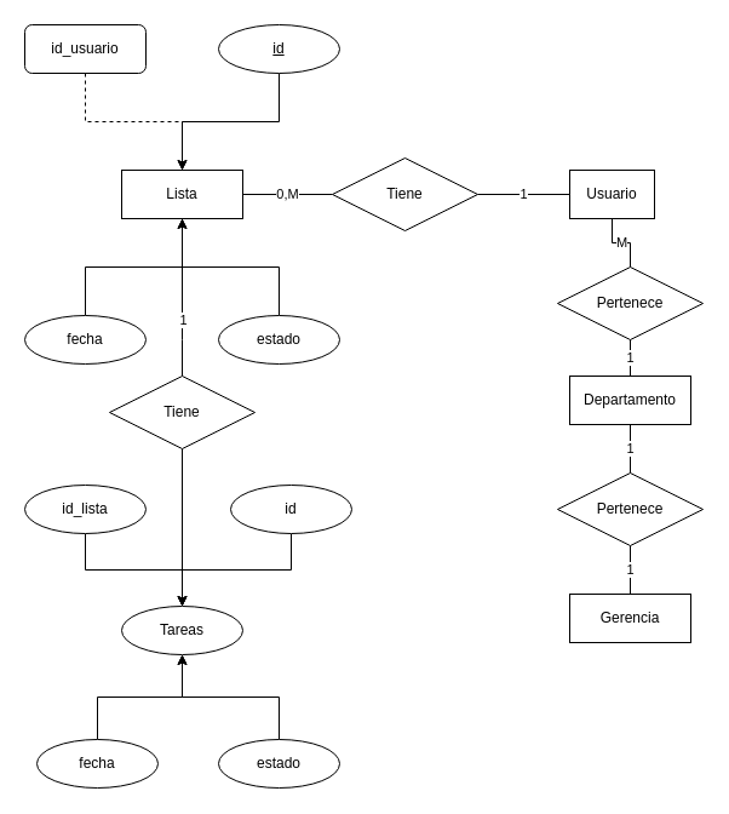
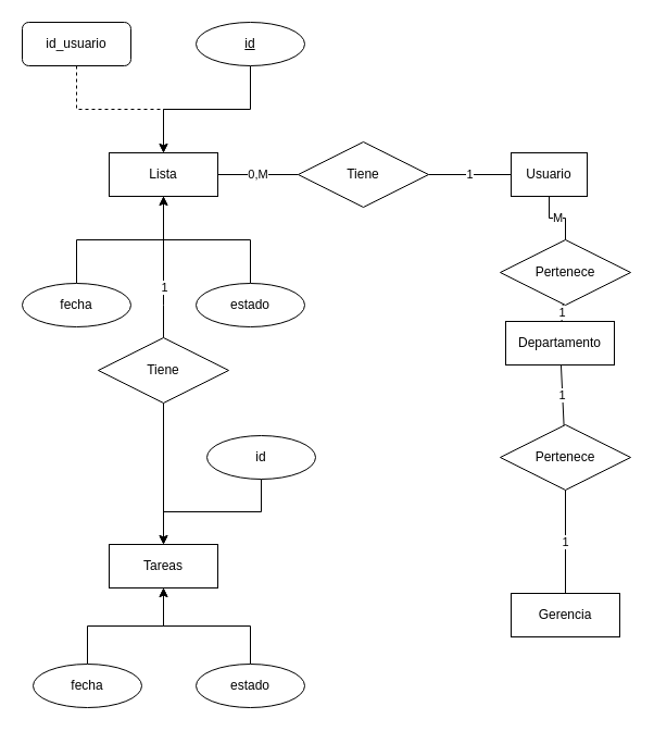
  <mxCell id="0" />
  <mxCell id="1" parent="0" />
  <mxCell id="2" value="Lista" style="whiteSpace=wrap;html=1;align=center;" vertex="1" parent="1"><mxGeometry x="100" y="140" width="100" height="40" as="geometry" /></mxCell>
- <mxCell id="3" value="Gerencia&lt;br&gt;" style="whiteSpace=wrap;html=1;align=center;" vertex="1" parent="1"><mxGeometry x="470" y="490" width="100" height="40" as="geometry" /></mxCell>
+ <mxCell id="3" value="Gerencia&lt;br&gt;" style="whiteSpace=wrap;html=1;align=center;" vertex="1" parent="1"><mxGeometry x="470" y="545" width="100" height="40" as="geometry" /></mxCell>
  <mxCell id="4" value="1&lt;br&gt;" style="edgeStyle=none;rounded=0;sketch=0;orthogonalLoop=1;jettySize=auto;html=1;shadow=0;endArrow=none;endFill=0;" edge="1" parent="1" source="5" target="26"><mxGeometry relative="1" as="geometry" /></mxCell>
- <mxCell id="5" value="Departamento" style="whiteSpace=wrap;html=1;align=center;" vertex="1" parent="1"><mxGeometry x="470" y="310" width="100" height="40" as="geometry" /></mxCell>
+ <mxCell id="5" value="Departamento" style="whiteSpace=wrap;html=1;align=center;" vertex="1" parent="1"><mxGeometry x="465" y="295" width="100" height="40" as="geometry" /></mxCell>
  <mxCell id="6" value="1" style="edgeStyle=orthogonalEdgeStyle;rounded=0;orthogonalLoop=1;jettySize=auto;html=1;endArrow=none;endFill=0;" edge="1" parent="1" source="8" target="17"><mxGeometry relative="1" as="geometry" /></mxCell>
  <mxCell id="7" value="M" style="edgeStyle=elbowEdgeStyle;rounded=0;sketch=0;orthogonalLoop=1;jettySize=auto;elbow=vertical;html=1;shadow=0;endArrow=none;endFill=0;" edge="1" parent="1" source="8" target="19"><mxGeometry relative="1" as="geometry" /></mxCell>
  <mxCell id="8" value="Usuario" style="whiteSpace=wrap;html=1;align=center;" vertex="1" parent="1"><mxGeometry x="470" y="140" width="70" height="40" as="geometry" /></mxCell>
  <mxCell id="9" style="edgeStyle=elbowEdgeStyle;rounded=0;orthogonalLoop=1;jettySize=auto;elbow=vertical;html=1;entryX=0.5;entryY=0;entryDx=0;entryDy=0;dashed=1;" edge="1" parent="1" source="10" target="2"><mxGeometry relative="1" as="geometry" /></mxCell>
  <mxCell id="10" value="id_usuario" style="whiteSpace=wrap;html=1;align=center;rounded=1;" vertex="1" parent="1"><mxGeometry x="20" y="20" width="100" height="40" as="geometry" /></mxCell>
  <mxCell id="11" style="edgeStyle=elbowEdgeStyle;rounded=0;sketch=0;orthogonalLoop=1;jettySize=auto;elbow=vertical;html=1;entryX=0.5;entryY=1;entryDx=0;entryDy=0;shadow=0;" edge="1" parent="1" source="12" target="2"><mxGeometry relative="1" as="geometry" /></mxCell>
  <mxCell id="12" value="fecha" style="ellipse;whiteSpace=wrap;html=1;align=center;" vertex="1" parent="1"><mxGeometry x="20" y="260" width="100" height="40" as="geometry" /></mxCell>
  <mxCell id="13" style="edgeStyle=elbowEdgeStyle;rounded=0;sketch=0;orthogonalLoop=1;jettySize=auto;elbow=vertical;html=1;shadow=0;exitX=0.5;exitY=0;exitDx=0;exitDy=0;" edge="1" parent="1" source="27"><mxGeometry relative="1" as="geometry"><mxPoint x="150" y="180" as="targetPoint" /><mxPoint x="210" y="240" as="sourcePoint" /></mxGeometry></mxCell>
  <mxCell id="14" style="edgeStyle=elbowEdgeStyle;rounded=0;orthogonalLoop=1;jettySize=auto;elbow=vertical;html=1;" edge="1" parent="1" source="15"><mxGeometry relative="1" as="geometry"><mxPoint x="150" y="140" as="targetPoint" /></mxGeometry></mxCell>
  <mxCell id="15" value="id&lt;br&gt;" style="ellipse;whiteSpace=wrap;html=1;align=center;fontStyle=4;" vertex="1" parent="1"><mxGeometry x="180" y="20" width="100" height="40" as="geometry" /></mxCell>
  <mxCell id="16" value="0,M" style="edgeStyle=orthogonalEdgeStyle;rounded=0;orthogonalLoop=1;jettySize=auto;html=1;shadow=0;sketch=0;endArrow=none;endFill=0;" edge="1" parent="1" source="17" target="2"><mxGeometry relative="1" as="geometry" /></mxCell>
  <mxCell id="17" value="Tiene" style="shape=rhombus;perimeter=rhombusPerimeter;whiteSpace=wrap;html=1;align=center;" vertex="1" parent="1"><mxGeometry x="274" y="130" width="120" height="60" as="geometry" /></mxCell>
  <mxCell id="18" value="1&lt;br&gt;" style="rounded=0;sketch=0;orthogonalLoop=1;jettySize=auto;elbow=vertical;html=1;shadow=0;endArrow=none;endFill=0;" edge="1" parent="1" source="19" target="5"><mxGeometry relative="1" as="geometry" /></mxCell>
  <mxCell id="19" value="Pertenece" style="shape=rhombus;perimeter=rhombusPerimeter;whiteSpace=wrap;html=1;align=center;" vertex="1" parent="1"><mxGeometry x="460" y="220" width="120" height="60" as="geometry" /></mxCell>
  <mxCell id="20" style="edgeStyle=elbowEdgeStyle;rounded=0;sketch=0;orthogonalLoop=1;jettySize=auto;elbow=vertical;html=1;exitX=0.5;exitY=1;exitDx=0;exitDy=0;shadow=1;" edge="1" parent="1" source="12" target="12"><mxGeometry relative="1" as="geometry" /></mxCell>
  <mxCell id="21" value="" style="edgeStyle=none;rounded=0;sketch=0;orthogonalLoop=1;jettySize=auto;html=1;shadow=0;endArrow=none;endFill=0;entryX=0.5;entryY=1;entryDx=0;entryDy=0;" edge="1" parent="1" source="24" target="2"><mxGeometry relative="1" as="geometry"><mxPoint x="150" y="240" as="targetPoint" /><Array as="points"><mxPoint x="150" y="280" /></Array></mxGeometry></mxCell>
  <mxCell id="22" value="1&lt;br&gt;" style="edgeLabel;html=1;align=center;verticalAlign=middle;resizable=0;points=[];" vertex="1" connectable="0" parent="21"><mxGeometry x="-0.274" relative="1" as="geometry"><mxPoint as="offset" /></mxGeometry></mxCell>
  <mxCell id="23" style="edgeStyle=orthogonalEdgeStyle;rounded=0;sketch=0;orthogonalLoop=1;jettySize=auto;html=1;entryX=0.5;entryY=0;entryDx=0;entryDy=0;shadow=0;endArrow=classic;endFill=1;" edge="1" parent="1" source="24" target="32"><mxGeometry relative="1" as="geometry" /></mxCell>
  <mxCell id="24" value="Tiene" style="shape=rhombus;perimeter=rhombusPerimeter;whiteSpace=wrap;html=1;align=center;" vertex="1" parent="1"><mxGeometry x="90" y="310" width="120" height="60" as="geometry" /></mxCell>
  <mxCell id="25" value="1" style="edgeStyle=none;rounded=0;sketch=0;orthogonalLoop=1;jettySize=auto;html=1;shadow=0;endArrow=none;endFill=0;" edge="1" parent="1" source="26" target="3"><mxGeometry relative="1" as="geometry" /></mxCell>
  <mxCell id="26" value="Pertenece" style="shape=rhombus;perimeter=rhombusPerimeter;whiteSpace=wrap;html=1;align=center;" vertex="1" parent="1"><mxGeometry x="460" y="390" width="120" height="60" as="geometry" /></mxCell>
  <mxCell id="27" value="estado" style="ellipse;whiteSpace=wrap;html=1;align=center;" vertex="1" parent="1"><mxGeometry x="180" y="260" width="100" height="40" as="geometry" /></mxCell>
- <mxCell id="28" style="edgeStyle=orthogonalEdgeStyle;rounded=0;sketch=0;orthogonalLoop=1;jettySize=auto;html=1;entryX=0.5;entryY=0;entryDx=0;entryDy=0;shadow=0;endArrow=classic;endFill=1;" edge="1" parent="1" source="29" target="32"><mxGeometry relative="1" as="geometry" /></mxCell>
- <mxCell id="29" value="id_lista" style="ellipse;whiteSpace=wrap;html=1;align=center;" vertex="1" parent="1"><mxGeometry x="20" y="400" width="100" height="40" as="geometry" /></mxCell>
  <mxCell id="30" style="edgeStyle=orthogonalEdgeStyle;rounded=0;sketch=0;orthogonalLoop=1;jettySize=auto;html=1;entryX=0.5;entryY=0;entryDx=0;entryDy=0;shadow=0;endArrow=classic;endFill=1;" edge="1" parent="1" source="31" target="32"><mxGeometry relative="1" as="geometry" /></mxCell>
  <mxCell id="31" value="id" style="ellipse;whiteSpace=wrap;html=1;align=center;" vertex="1" parent="1"><mxGeometry x="190" y="400" width="100" height="40" as="geometry" /></mxCell>
- <mxCell id="32" value="Tareas" style="ellipse;whiteSpace=wrap;html=1;align=center;" vertex="1" parent="1"><mxGeometry x="100" y="500" width="100" height="40" as="geometry" /></mxCell>
+ <mxCell id="32" value="Tareas" style="whiteSpace=wrap;html=1;align=center;" vertex="1" parent="1"><mxGeometry x="100" y="500" width="100" height="40" as="geometry" /></mxCell>
  <mxCell id="33" style="edgeStyle=orthogonalEdgeStyle;rounded=0;sketch=0;orthogonalLoop=1;jettySize=auto;html=1;shadow=0;endArrow=classic;endFill=1;" edge="1" parent="1" source="34" target="32"><mxGeometry relative="1" as="geometry" /></mxCell>
  <mxCell id="34" value="fecha" style="ellipse;whiteSpace=wrap;html=1;align=center;" vertex="1" parent="1"><mxGeometry x="30" y="610" width="100" height="40" as="geometry" /></mxCell>
  <mxCell id="35" style="edgeStyle=orthogonalEdgeStyle;rounded=0;sketch=0;orthogonalLoop=1;jettySize=auto;html=1;entryX=0.5;entryY=1;entryDx=0;entryDy=0;shadow=0;endArrow=classic;endFill=1;" edge="1" parent="1" source="36" target="32"><mxGeometry relative="1" as="geometry" /></mxCell>
  <mxCell id="36" value="estado" style="ellipse;whiteSpace=wrap;html=1;align=center;" vertex="1" parent="1"><mxGeometry x="180" y="610" width="100" height="40" as="geometry" /></mxCell>
